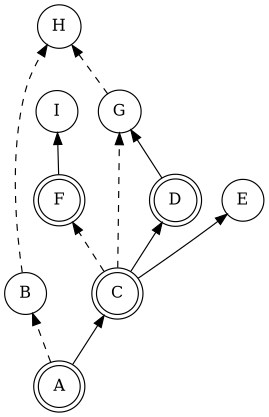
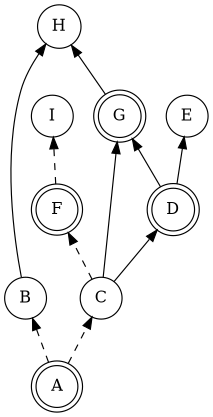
  digraph {
    rankdir=BT
    node [shape=circle]
    edge [style=filled]
    n1 [label=A shape=doublecircle]
    n2 [label=F shape=doublecircle]
-   n3 [label=G]
+   n3 [label=G shape=doublecircle]
    n4 [label=D shape=doublecircle]
    n5 [label=B]
    n6 [label=H]
-   n7 [label=C shape=doublecircle]
+   n7 [label=C]
    n8 [label=I]
    n9 [label=E]
    subgraph sub_1 {
      n1
      n2
      n3
      n4
    }
    subgraph sub_2 {
      n1
      n2
      n3
      n5
      n6
      n7
    }
    n1 -> n5 [style=dashed]
-   n1 -> n7
-   n2 -> n8
-   n3 -> n6 [style=dashed]
+   n1 -> n7 [style=dashed]
+   n2 -> n8 [style=dashed]
+   n3 -> n6
    n4 -> n3
-   n7 -> n9
-   n5 -> n6 [style=dashed]
+   n4 -> n9
+   n5 -> n6
    n7 -> n2 [style=dashed]
-   n7 -> n3 [style=dashed]
+   n7 -> n3
    n7 -> n4
  }
